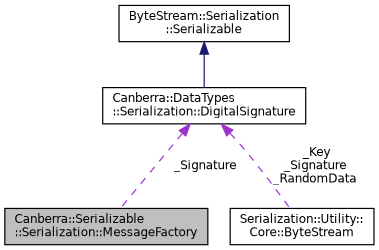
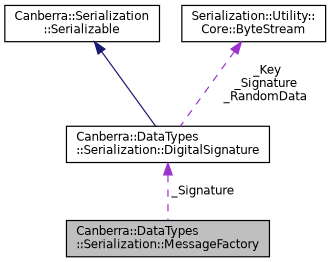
  digraph {
    node [color=black fillcolor=white fontname=Helvetica fontsize=10 shape=record style=filled]
    edge [color=darkorchid3 dir=back fontname=Helvetica fontsize=10 labelfontname=Helvetica labelfontsize=10 style=dashed]
-   n1 [fillcolor=grey75 fontcolor=black height=0.2 label="Canberra::Serializable\l::Serialization::MessageFactory" width=0.4]
+   n1 [fillcolor=grey75 fontcolor=black height=0.2 label="Canberra::DataTypes\l::Serialization::MessageFactory" width=0.4]
    n2 [height=0.2 label="Canberra::DataTypes\l::Serialization::DigitalSignature" width=0.4]
-   n3 [height=0.2 label="ByteStream::Serialization\l::Serializable" width=0.4]
+   n3 [height=0.2 label="Canberra::Serialization\l::Serializable" width=0.4]
    n4 [height=0.2 label="Serialization::Utility::\lCore::ByteStream" width=0.4]
    n2 -> n1 [label=" _Signature"]
    n3 -> n2 [color=midnightblue style=solid]
-   n2 -> n4 [label=" _Key\n_Signature\n_RandomData"]
+   n4 -> n2 [label=" _Key\n_Signature\n_RandomData"]
  }
